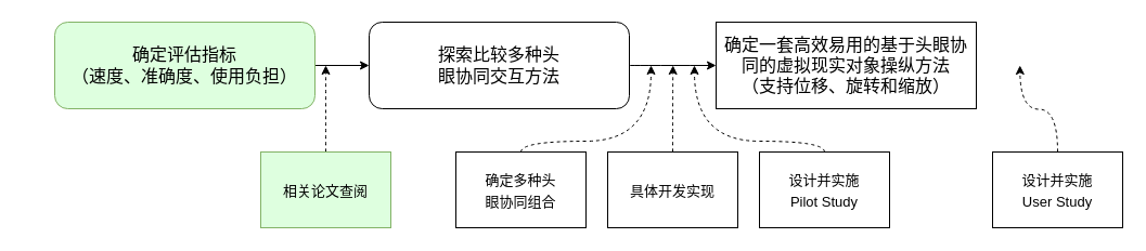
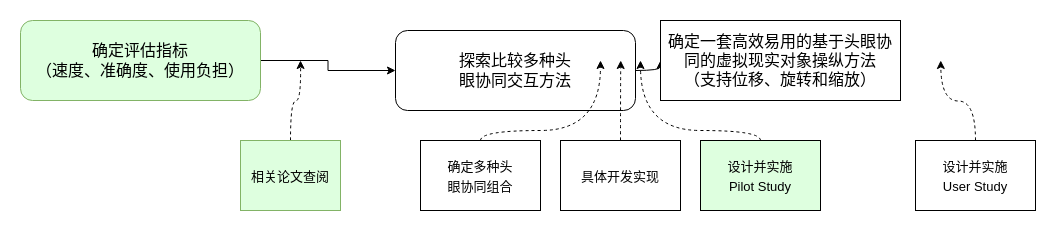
  <mxCell id="0" />
  <mxCell id="1" parent="0" />
  <mxCell id="2" style="edgeStyle=orthogonalEdgeStyle;rounded=0;orthogonalLoop=1;jettySize=auto;html=1;exitX=1;exitY=0.5;exitDx=0;exitDy=0;entryX=0;entryY=0.5;entryDx=0;entryDy=0;fontSize=16;" edge="1" parent="1" source="3" target="5"><mxGeometry relative="1" as="geometry" /></mxCell>
- <mxCell id="3" value="&lt;font style=&quot;font-size: 16px;&quot;&gt;确定评估指标&lt;br&gt;（速度、准确度、使用负担）&lt;/font&gt;" style="rounded=1;whiteSpace=wrap;html=1;spacingLeft=6;spacingRight=6;fillColor=#DEFFDF;strokeColor=#82b366;" vertex="1" parent="1"><mxGeometry x="50" y="20" width="240" height="80" as="geometry" /></mxCell>
+ <mxCell id="3" value="&lt;font style=&quot;font-size: 16px;&quot;&gt;确定评估指标&lt;br&gt;（速度、准确度、使用负担）&lt;/font&gt;" style="rounded=1;whiteSpace=wrap;html=1;spacingLeft=6;spacingRight=6;fillColor=#DEFFDF;strokeColor=#82b366;" vertex="1" parent="1"><mxGeometry x="20" y="20" width="240" height="80" as="geometry" /></mxCell>
  <mxCell id="4" style="edgeStyle=orthogonalEdgeStyle;curved=1;rounded=0;orthogonalLoop=1;jettySize=auto;html=1;exitX=1;exitY=0.5;exitDx=0;exitDy=0;entryX=0;entryY=0.5;entryDx=0;entryDy=0;fontSize=13;" edge="1" parent="1" source="5" target="8"><mxGeometry relative="1" as="geometry" /></mxCell>
- <mxCell id="5" value="&lt;span style=&quot;font-size: 16px;&quot;&gt;探索比较多种头&lt;br&gt;眼协同交互方法&lt;/span&gt;" style="rounded=1;whiteSpace=wrap;html=1;spacingLeft=6;spacingRight=6;" vertex="1" parent="1"><mxGeometry x="340" y="20" width="240" height="80" as="geometry" /></mxCell>
+ <mxCell id="5" value="&lt;span style=&quot;font-size: 16px;&quot;&gt;探索比较多种头&lt;br&gt;眼协同交互方法&lt;/span&gt;" style="rounded=1;whiteSpace=wrap;html=1;spacingLeft=6;spacingRight=6;" vertex="1" parent="1"><mxGeometry x="395" y="30" width="240" height="80" as="geometry" /></mxCell>
  <mxCell id="6" style="edgeStyle=orthogonalEdgeStyle;rounded=0;orthogonalLoop=1;jettySize=auto;html=1;exitX=0.5;exitY=0;exitDx=0;exitDy=0;fontSize=13;curved=1;dashed=1;" edge="1" parent="1" source="7"><mxGeometry relative="1" as="geometry"><mxPoint x="300" y="60" as="targetPoint" /></mxGeometry></mxCell>
- <mxCell id="7" value="&lt;font style=&quot;font-size: 13px;&quot;&gt;相关论文查阅&lt;/font&gt;" style="rounded=0;whiteSpace=wrap;html=1;fontSize=16;fillColor=#DEFFDF;strokeColor=#82b366;" vertex="1" parent="1"><mxGeometry x="240" y="140" width="120" height="70" as="geometry" /></mxCell>
+ <mxCell id="7" value="&lt;font style=&quot;font-size: 13px;&quot;&gt;相关论文查阅&lt;/font&gt;" style="rounded=0;whiteSpace=wrap;html=1;fontSize=16;fillColor=#DEFFDF;strokeColor=#82b366;" vertex="1" parent="1"><mxGeometry x="240" y="140" width="100" height="70" as="geometry" /></mxCell>
  <mxCell id="8" value="&lt;span style=&quot;font-size: 16px;&quot;&gt;确定一套高效易用的基于头眼协同的虚拟现实对象操纵方法&lt;br&gt;（支持位移、旋转和缩放）&lt;/span&gt;" style="whiteSpace=wrap;html=1;spacingLeft=6;spacingRight=6;rounded=0;" vertex="1" parent="1"><mxGeometry x="660" y="20" width="240" height="80" as="geometry" /></mxCell>
  <mxCell id="9" style="edgeStyle=orthogonalEdgeStyle;curved=1;rounded=0;orthogonalLoop=1;jettySize=auto;html=1;exitX=0.5;exitY=0;exitDx=0;exitDy=0;fontSize=13;dashed=1;" edge="1" parent="1" source="10"><mxGeometry relative="1" as="geometry"><mxPoint x="620.222" y="60" as="targetPoint" /></mxGeometry></mxCell>
  <mxCell id="10" value="&lt;font style=&quot;font-size: 13px;&quot;&gt;具体开发实现&lt;/font&gt;" style="rounded=0;whiteSpace=wrap;html=1;fontSize=16;" vertex="1" parent="1"><mxGeometry x="560" y="140" width="120" height="70" as="geometry" /></mxCell>
  <mxCell id="11" style="edgeStyle=orthogonalEdgeStyle;curved=1;rounded=0;orthogonalLoop=1;jettySize=auto;html=1;exitX=0.5;exitY=0;exitDx=0;exitDy=0;fontSize=13;dashed=1;" edge="1" parent="1" source="12"><mxGeometry relative="1" as="geometry"><mxPoint x="600" y="60" as="targetPoint" /><Array as="points"><mxPoint x="480" y="130" /><mxPoint x="600" y="130" /></Array></mxGeometry></mxCell>
  <mxCell id="12" value="&lt;font style=&quot;font-size: 13px;&quot;&gt;确定多种头&lt;br&gt;眼协同组合&lt;/font&gt;" style="rounded=0;whiteSpace=wrap;html=1;fontSize=16;" vertex="1" parent="1"><mxGeometry x="420" y="140" width="120" height="70" as="geometry" /></mxCell>
  <mxCell id="13" style="edgeStyle=orthogonalEdgeStyle;curved=1;rounded=0;orthogonalLoop=1;jettySize=auto;html=1;exitX=0.5;exitY=0;exitDx=0;exitDy=0;fontSize=13;dashed=1;" edge="1" parent="1" source="14"><mxGeometry relative="1" as="geometry"><mxPoint x="640" y="60" as="targetPoint" /><Array as="points"><mxPoint x="760" y="130" /><mxPoint x="640" y="130" /></Array></mxGeometry></mxCell>
- <mxCell id="14" value="&lt;font style=&quot;font-size: 13px;&quot;&gt;设计并实施&lt;br&gt;Pilot Study&lt;br&gt;&lt;/font&gt;" style="rounded=0;whiteSpace=wrap;html=1;fontSize=16;" vertex="1" parent="1"><mxGeometry x="700" y="140" width="120" height="70" as="geometry" /></mxCell>
+ <mxCell id="14" value="&lt;font style=&quot;font-size: 13px;&quot;&gt;设计并实施&lt;br&gt;Pilot Study&lt;br&gt;&lt;/font&gt;" style="rounded=0;whiteSpace=wrap;html=1;fontSize=16;fillColor=#deffdf;" vertex="1" parent="1"><mxGeometry x="700" y="140" width="120" height="70" as="geometry" /></mxCell>
  <mxCell id="15" style="edgeStyle=orthogonalEdgeStyle;curved=1;rounded=0;orthogonalLoop=1;jettySize=auto;html=1;exitX=0.5;exitY=0;exitDx=0;exitDy=0;dashed=1;fontSize=13;" edge="1" parent="1" source="16"><mxGeometry relative="1" as="geometry"><mxPoint x="940.222" y="60" as="targetPoint" /></mxGeometry></mxCell>
  <mxCell id="16" value="&lt;font style=&quot;font-size: 13px;&quot;&gt;设计并实施&lt;br&gt;User Study&lt;br&gt;&lt;/font&gt;" style="rounded=0;whiteSpace=wrap;html=1;fontSize=16;" vertex="1" parent="1"><mxGeometry x="915" y="140" width="120" height="70" as="geometry" /></mxCell>
